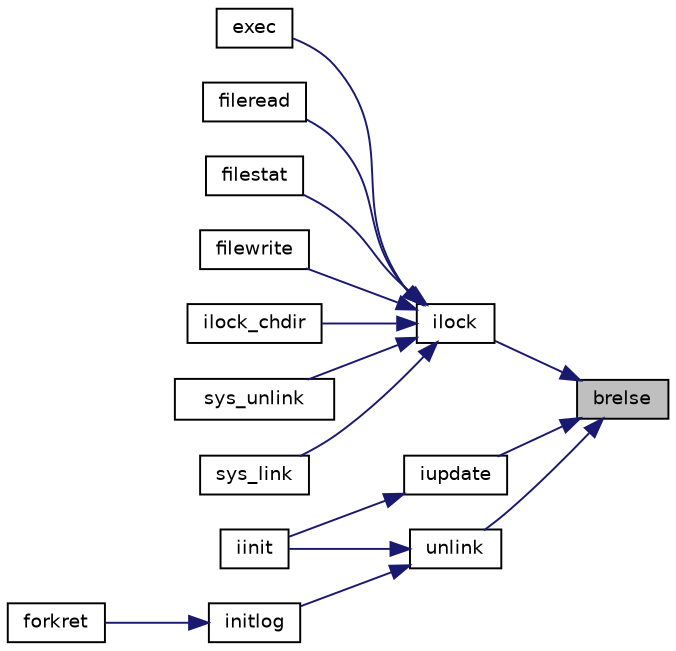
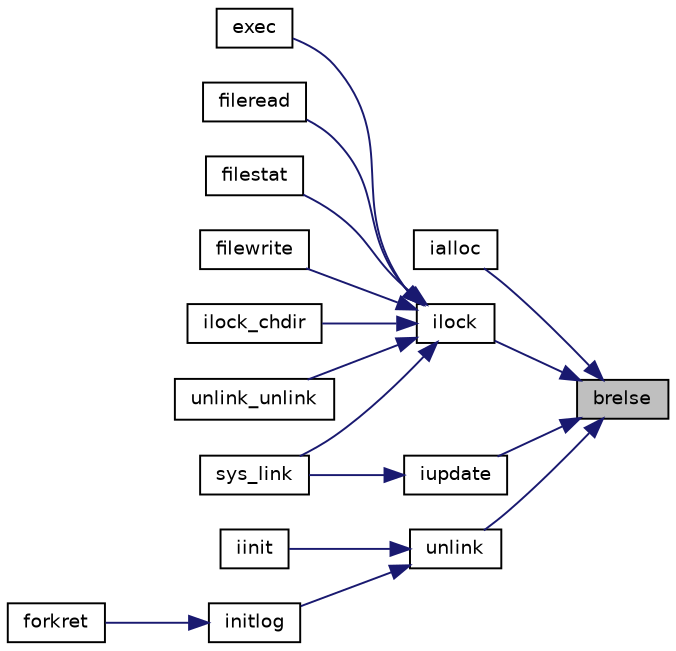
  digraph {
    rankdir=RL
    node [color=black fillcolor=white fontname=Helvetica fontsize=10 shape=record style=filled]
    edge [color=midnightblue dir=back fontname=Helvetica fontsize=10 labelfontname=Helvetica labelfontsize=10 style=solid]
    n1 [fillcolor=grey75 fontcolor=black height=0.2 label=brelse width=0.4]
+   n2 [height=0.2 label=ialloc width=0.4]
    n3 [height=0.2 label=ilock width=0.4]
    n4 [height=0.2 label=iupdate width=0.4]
    n5 [height=0.2 label=unlink width=0.4]
    n6 [height=0.2 label=exec width=0.4]
    n7 [height=0.2 label=fileread width=0.4]
    n8 [height=0.2 label=filestat width=0.4]
    n9 [height=0.2 label=filewrite width=0.4]
    n10 [height=0.2 label=ilock_chdir width=0.4]
    n11 [height=0.2 label=sys_link width=0.4]
-   n12 [height=0.2 label=sys_unlink width=0.4]
+   n12 [height=0.2 label=unlink_unlink width=0.4]
    n13 [height=0.2 label=iinit width=0.4]
    n14 [height=0.2 label=initlog width=0.4]
    n15 [height=0.2 label=forkret width=0.4]
+   n1 -> n2
    n1 -> n3
    n1 -> n4
    n1 -> n5
    n3 -> n6
    n3 -> n7
    n3 -> n8
    n3 -> n9
    n3 -> n10
    n3 -> n11
    n3 -> n12
-   n4 -> n13
+   n4 -> n11
    n5 -> n13
    n5 -> n14
    n14 -> n15
  }
